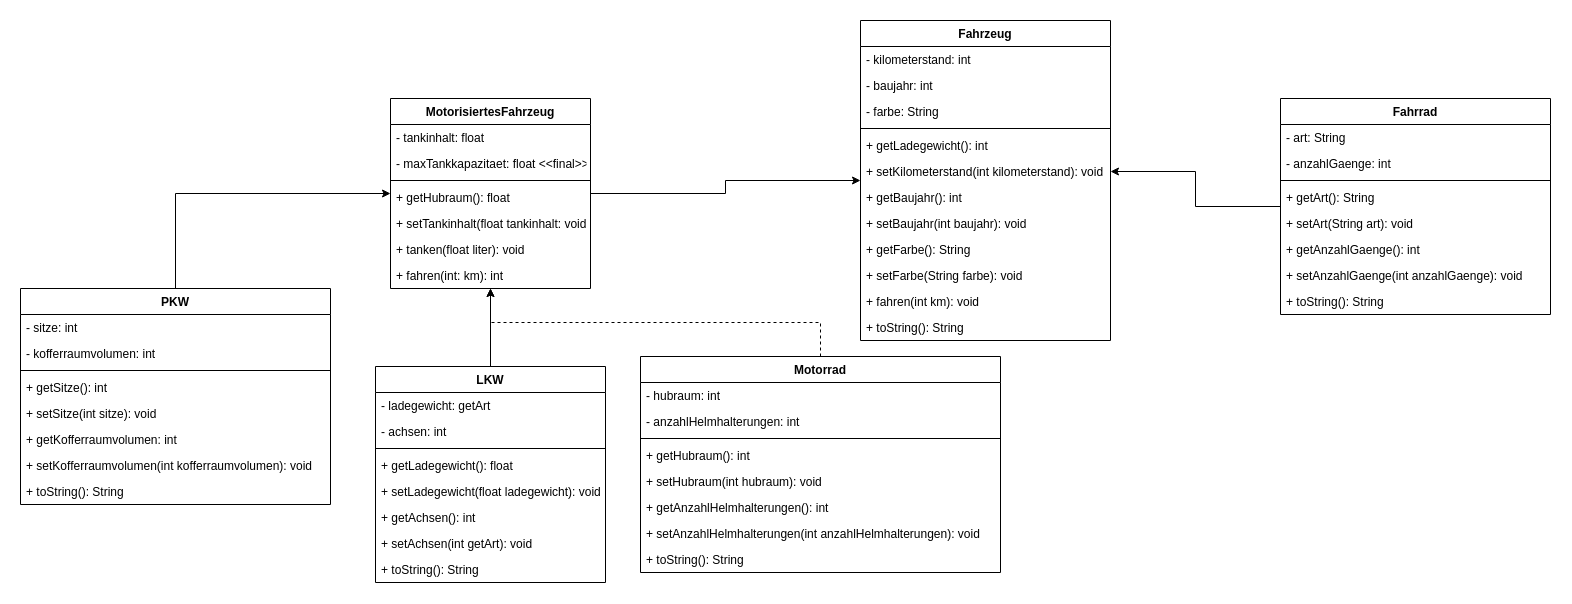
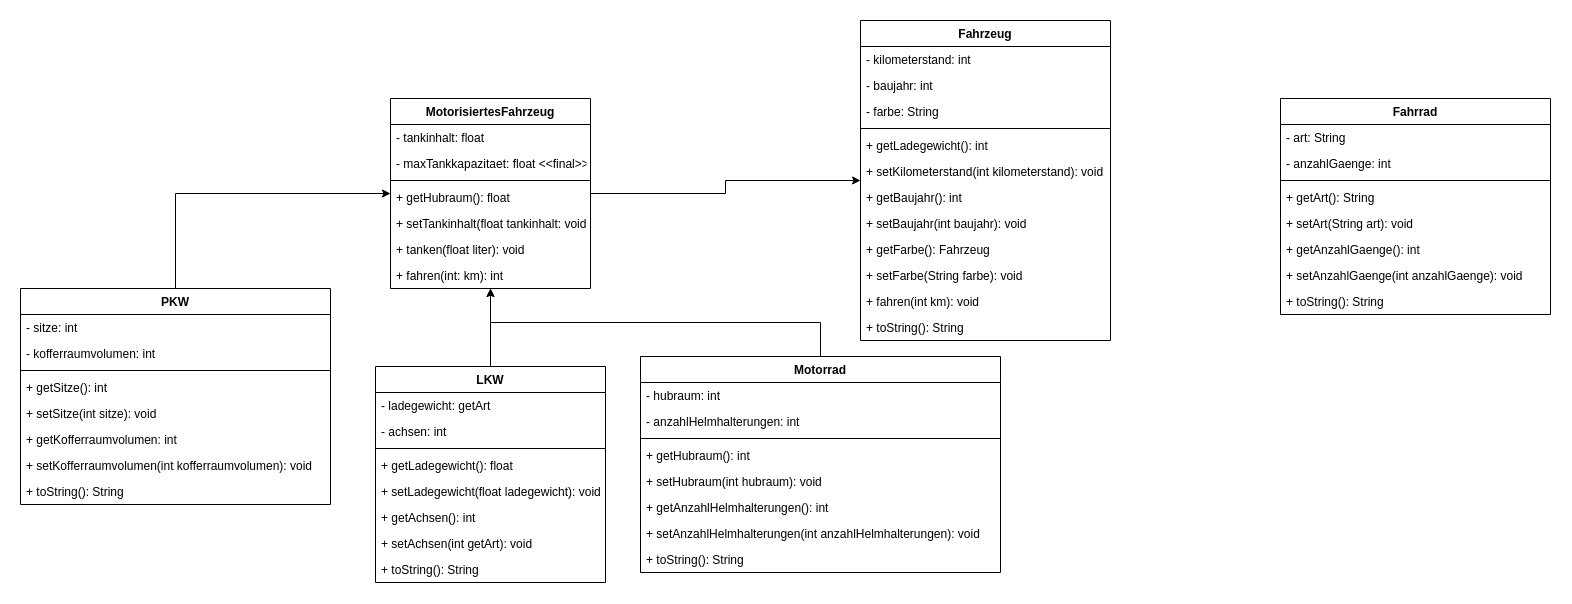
  <mxCell id="0" />
  <mxCell id="1" parent="0" />
  <mxCell id="2" value="Fahrzeug" style="swimlane;fontStyle=1;align=center;verticalAlign=top;childLayout=stackLayout;horizontal=1;startSize=26;horizontalStack=0;resizeParent=1;resizeParentMax=0;resizeLast=0;collapsible=1;marginBottom=0;" parent="1" vertex="1"><mxGeometry x="860" y="20" width="250" height="320" as="geometry" /></mxCell>
  <mxCell id="3" value="- kilometerstand: int" style="text;strokeColor=none;fillColor=none;align=left;verticalAlign=top;spacingLeft=4;spacingRight=4;overflow=hidden;rotatable=0;points=[[0,0.5],[1,0.5]];portConstraint=eastwest;" parent="2" vertex="1"><mxGeometry y="26" width="250" height="26" as="geometry" /></mxCell>
  <mxCell id="4" value="- baujahr: int" style="text;strokeColor=none;fillColor=none;align=left;verticalAlign=top;spacingLeft=4;spacingRight=4;overflow=hidden;rotatable=0;points=[[0,0.5],[1,0.5]];portConstraint=eastwest;" parent="2" vertex="1"><mxGeometry y="52" width="250" height="26" as="geometry" /></mxCell>
  <mxCell id="5" value="- farbe: String" style="text;strokeColor=none;fillColor=none;align=left;verticalAlign=top;spacingLeft=4;spacingRight=4;overflow=hidden;rotatable=0;points=[[0,0.5],[1,0.5]];portConstraint=eastwest;" parent="2" vertex="1"><mxGeometry y="78" width="250" height="26" as="geometry" /></mxCell>
  <mxCell id="6" value="" style="line;strokeWidth=1;fillColor=none;align=left;verticalAlign=middle;spacingTop=-1;spacingLeft=3;spacingRight=3;rotatable=0;labelPosition=right;points=[];portConstraint=eastwest;" parent="2" vertex="1"><mxGeometry y="104" width="250" height="8" as="geometry" /></mxCell>
  <mxCell id="7" value="+ getLadegewicht(): int" style="text;strokeColor=none;fillColor=none;align=left;verticalAlign=top;spacingLeft=4;spacingRight=4;overflow=hidden;rotatable=0;points=[[0,0.5],[1,0.5]];portConstraint=eastwest;" parent="2" vertex="1"><mxGeometry y="112" width="250" height="26" as="geometry" /></mxCell>
  <mxCell id="8" value="+ setKilometerstand(int kilometerstand): void" style="text;strokeColor=none;fillColor=none;align=left;verticalAlign=top;spacingLeft=4;spacingRight=4;overflow=hidden;rotatable=0;points=[[0,0.5],[1,0.5]];portConstraint=eastwest;" parent="2" vertex="1"><mxGeometry y="138" width="250" height="26" as="geometry" /></mxCell>
  <mxCell id="9" value="+ getBaujahr(): int" style="text;strokeColor=none;fillColor=none;align=left;verticalAlign=top;spacingLeft=4;spacingRight=4;overflow=hidden;rotatable=0;points=[[0,0.5],[1,0.5]];portConstraint=eastwest;" parent="2" vertex="1"><mxGeometry y="164" width="250" height="26" as="geometry" /></mxCell>
  <mxCell id="10" value="+ setBaujahr(int baujahr): void" style="text;strokeColor=none;fillColor=none;align=left;verticalAlign=top;spacingLeft=4;spacingRight=4;overflow=hidden;rotatable=0;points=[[0,0.5],[1,0.5]];portConstraint=eastwest;" parent="2" vertex="1"><mxGeometry y="190" width="250" height="26" as="geometry" /></mxCell>
- <mxCell id="11" value="+ getFarbe(): String" style="text;strokeColor=none;fillColor=none;align=left;verticalAlign=top;spacingLeft=4;spacingRight=4;overflow=hidden;rotatable=0;points=[[0,0.5],[1,0.5]];portConstraint=eastwest;" parent="2" vertex="1"><mxGeometry y="216" width="250" height="26" as="geometry" /></mxCell>
+ <mxCell id="11" value="+ getFarbe(): Fahrzeug" style="text;strokeColor=none;fillColor=none;align=left;verticalAlign=top;spacingLeft=4;spacingRight=4;overflow=hidden;rotatable=0;points=[[0,0.5],[1,0.5]];portConstraint=eastwest;" parent="2" vertex="1"><mxGeometry y="216" width="250" height="26" as="geometry" /></mxCell>
  <mxCell id="12" value="+ setFarbe(String farbe): void" style="text;strokeColor=none;fillColor=none;align=left;verticalAlign=top;spacingLeft=4;spacingRight=4;overflow=hidden;rotatable=0;points=[[0,0.5],[1,0.5]];portConstraint=eastwest;" parent="2" vertex="1"><mxGeometry y="242" width="250" height="26" as="geometry" /></mxCell>
  <mxCell id="13" value="+ fahren(int km): void" style="text;strokeColor=none;fillColor=none;align=left;verticalAlign=top;spacingLeft=4;spacingRight=4;overflow=hidden;rotatable=0;points=[[0,0.5],[1,0.5]];portConstraint=eastwest;" parent="2" vertex="1"><mxGeometry y="268" width="250" height="26" as="geometry" /></mxCell>
  <mxCell id="14" value="+ toString(): String" style="text;strokeColor=none;fillColor=none;align=left;verticalAlign=top;spacingLeft=4;spacingRight=4;overflow=hidden;rotatable=0;points=[[0,0.5],[1,0.5]];portConstraint=eastwest;" vertex="1" parent="2"><mxGeometry y="294" width="250" height="26" as="geometry" /></mxCell>
  <mxCell id="15" style="edgeStyle=orthogonalEdgeStyle;rounded=0;orthogonalLoop=1;jettySize=auto;html=1;exitX=0.5;exitY=0;exitDx=0;exitDy=0;" parent="1" source="16" target="56" edge="1"><mxGeometry relative="1" as="geometry" /></mxCell>
  <mxCell id="16" value="PKW" style="swimlane;fontStyle=1;align=center;verticalAlign=top;childLayout=stackLayout;horizontal=1;startSize=26;horizontalStack=0;resizeParent=1;resizeParentMax=0;resizeLast=0;collapsible=1;marginBottom=0;" parent="1" vertex="1"><mxGeometry x="20" y="288" width="310" height="216" as="geometry" /></mxCell>
  <mxCell id="17" value="- sitze: int" style="text;strokeColor=none;fillColor=none;align=left;verticalAlign=top;spacingLeft=4;spacingRight=4;overflow=hidden;rotatable=0;points=[[0,0.5],[1,0.5]];portConstraint=eastwest;" parent="16" vertex="1"><mxGeometry y="26" width="310" height="26" as="geometry" /></mxCell>
  <mxCell id="18" value="- kofferraumvolumen: int" style="text;strokeColor=none;fillColor=none;align=left;verticalAlign=top;spacingLeft=4;spacingRight=4;overflow=hidden;rotatable=0;points=[[0,0.5],[1,0.5]];portConstraint=eastwest;" parent="16" vertex="1"><mxGeometry y="52" width="310" height="26" as="geometry" /></mxCell>
  <mxCell id="19" value="" style="line;strokeWidth=1;fillColor=none;align=left;verticalAlign=middle;spacingTop=-1;spacingLeft=3;spacingRight=3;rotatable=0;labelPosition=right;points=[];portConstraint=eastwest;" parent="16" vertex="1"><mxGeometry y="78" width="310" height="8" as="geometry" /></mxCell>
  <mxCell id="20" value="+ getSitze(): int" style="text;strokeColor=none;fillColor=none;align=left;verticalAlign=top;spacingLeft=4;spacingRight=4;overflow=hidden;rotatable=0;points=[[0,0.5],[1,0.5]];portConstraint=eastwest;" parent="16" vertex="1"><mxGeometry y="86" width="310" height="26" as="geometry" /></mxCell>
  <mxCell id="21" value="+ setSitze(int sitze): void&#10;" style="text;strokeColor=none;fillColor=none;align=left;verticalAlign=top;spacingLeft=4;spacingRight=4;overflow=hidden;rotatable=0;points=[[0,0.5],[1,0.5]];portConstraint=eastwest;" parent="16" vertex="1"><mxGeometry y="112" width="310" height="26" as="geometry" /></mxCell>
  <mxCell id="22" value="+ getKofferraumvolumen: int" style="text;strokeColor=none;fillColor=none;align=left;verticalAlign=top;spacingLeft=4;spacingRight=4;overflow=hidden;rotatable=0;points=[[0,0.5],[1,0.5]];portConstraint=eastwest;" parent="16" vertex="1"><mxGeometry y="138" width="310" height="26" as="geometry" /></mxCell>
  <mxCell id="23" value="+ setKofferraumvolumen(int kofferraumvolumen): void" style="text;strokeColor=none;fillColor=none;align=left;verticalAlign=top;spacingLeft=4;spacingRight=4;overflow=hidden;rotatable=0;points=[[0,0.5],[1,0.5]];portConstraint=eastwest;" parent="16" vertex="1"><mxGeometry y="164" width="310" height="26" as="geometry" /></mxCell>
  <mxCell id="24" value="+ toString(): String" style="text;strokeColor=none;fillColor=none;align=left;verticalAlign=top;spacingLeft=4;spacingRight=4;overflow=hidden;rotatable=0;points=[[0,0.5],[1,0.5]];portConstraint=eastwest;" vertex="1" parent="16"><mxGeometry y="190" width="310" height="26" as="geometry" /></mxCell>
  <mxCell id="25" style="edgeStyle=orthogonalEdgeStyle;rounded=0;orthogonalLoop=1;jettySize=auto;html=1;" parent="1" source="26" target="56" edge="1"><mxGeometry relative="1" as="geometry" /></mxCell>
  <mxCell id="26" value="LKW" style="swimlane;fontStyle=1;align=center;verticalAlign=top;childLayout=stackLayout;horizontal=1;startSize=26;horizontalStack=0;resizeParent=1;resizeParentMax=0;resizeLast=0;collapsible=1;marginBottom=0;" parent="1" vertex="1"><mxGeometry x="375" y="366" width="230" height="216" as="geometry" /></mxCell>
  <mxCell id="27" value="- ladegewicht: getArt" style="text;strokeColor=none;fillColor=none;align=left;verticalAlign=top;spacingLeft=4;spacingRight=4;overflow=hidden;rotatable=0;points=[[0,0.5],[1,0.5]];portConstraint=eastwest;" parent="26" vertex="1"><mxGeometry y="26" width="230" height="26" as="geometry" /></mxCell>
  <mxCell id="28" value="- achsen: int" style="text;strokeColor=none;fillColor=none;align=left;verticalAlign=top;spacingLeft=4;spacingRight=4;overflow=hidden;rotatable=0;points=[[0,0.5],[1,0.5]];portConstraint=eastwest;" parent="26" vertex="1"><mxGeometry y="52" width="230" height="26" as="geometry" /></mxCell>
  <mxCell id="29" value="" style="line;strokeWidth=1;fillColor=none;align=left;verticalAlign=middle;spacingTop=-1;spacingLeft=3;spacingRight=3;rotatable=0;labelPosition=right;points=[];portConstraint=eastwest;" parent="26" vertex="1"><mxGeometry y="78" width="230" height="8" as="geometry" /></mxCell>
  <mxCell id="30" value="+ getLadegewicht(): float" style="text;strokeColor=none;fillColor=none;align=left;verticalAlign=top;spacingLeft=4;spacingRight=4;overflow=hidden;rotatable=0;points=[[0,0.5],[1,0.5]];portConstraint=eastwest;" parent="26" vertex="1"><mxGeometry y="86" width="230" height="26" as="geometry" /></mxCell>
  <mxCell id="31" value="+ setLadegewicht(float ladegewicht): void" style="text;strokeColor=none;fillColor=none;align=left;verticalAlign=top;spacingLeft=4;spacingRight=4;overflow=hidden;rotatable=0;points=[[0,0.5],[1,0.5]];portConstraint=eastwest;" parent="26" vertex="1"><mxGeometry y="112" width="230" height="26" as="geometry" /></mxCell>
  <mxCell id="32" value="+ getAchsen(): int" style="text;strokeColor=none;fillColor=none;align=left;verticalAlign=top;spacingLeft=4;spacingRight=4;overflow=hidden;rotatable=0;points=[[0,0.5],[1,0.5]];portConstraint=eastwest;" parent="26" vertex="1"><mxGeometry y="138" width="230" height="26" as="geometry" /></mxCell>
  <mxCell id="33" value="+ setAchsen(int getArt): void" style="text;strokeColor=none;fillColor=none;align=left;verticalAlign=top;spacingLeft=4;spacingRight=4;overflow=hidden;rotatable=0;points=[[0,0.5],[1,0.5]];portConstraint=eastwest;" parent="26" vertex="1"><mxGeometry y="164" width="230" height="26" as="geometry" /></mxCell>
  <mxCell id="34" value="+ toString(): String" style="text;strokeColor=none;fillColor=none;align=left;verticalAlign=top;spacingLeft=4;spacingRight=4;overflow=hidden;rotatable=0;points=[[0,0.5],[1,0.5]];portConstraint=eastwest;" vertex="1" parent="26"><mxGeometry y="190" width="230" height="26" as="geometry" /></mxCell>
- <mxCell id="35" style="edgeStyle=orthogonalEdgeStyle;rounded=0;orthogonalLoop=1;jettySize=auto;html=1;exitX=0.5;exitY=0;exitDx=0;exitDy=0;dashed=1;" parent="1" source="36" target="56" edge="1"><mxGeometry relative="1" as="geometry" /></mxCell>
+ <mxCell id="35" style="edgeStyle=orthogonalEdgeStyle;rounded=0;orthogonalLoop=1;jettySize=auto;html=1;exitX=0.5;exitY=0;exitDx=0;exitDy=0;" parent="1" source="36" target="56" edge="1"><mxGeometry relative="1" as="geometry" /></mxCell>
  <mxCell id="36" value="Motorrad" style="swimlane;fontStyle=1;align=center;verticalAlign=top;childLayout=stackLayout;horizontal=1;startSize=26;horizontalStack=0;resizeParent=1;resizeParentMax=0;resizeLast=0;collapsible=1;marginBottom=0;" parent="1" vertex="1"><mxGeometry x="640" y="356" width="360" height="216" as="geometry" /></mxCell>
  <mxCell id="37" value="- hubraum: int" style="text;strokeColor=none;fillColor=none;align=left;verticalAlign=top;spacingLeft=4;spacingRight=4;overflow=hidden;rotatable=0;points=[[0,0.5],[1,0.5]];portConstraint=eastwest;" parent="36" vertex="1"><mxGeometry y="26" width="360" height="26" as="geometry" /></mxCell>
  <mxCell id="38" value="- anzahlHelmhalterungen: int" style="text;strokeColor=none;fillColor=none;align=left;verticalAlign=top;spacingLeft=4;spacingRight=4;overflow=hidden;rotatable=0;points=[[0,0.5],[1,0.5]];portConstraint=eastwest;" parent="36" vertex="1"><mxGeometry y="52" width="360" height="26" as="geometry" /></mxCell>
  <mxCell id="39" value="" style="line;strokeWidth=1;fillColor=none;align=left;verticalAlign=middle;spacingTop=-1;spacingLeft=3;spacingRight=3;rotatable=0;labelPosition=right;points=[];portConstraint=eastwest;" parent="36" vertex="1"><mxGeometry y="78" width="360" height="8" as="geometry" /></mxCell>
  <mxCell id="40" value="+ getHubraum(): int" style="text;strokeColor=none;fillColor=none;align=left;verticalAlign=top;spacingLeft=4;spacingRight=4;overflow=hidden;rotatable=0;points=[[0,0.5],[1,0.5]];portConstraint=eastwest;" parent="36" vertex="1"><mxGeometry y="86" width="360" height="26" as="geometry" /></mxCell>
  <mxCell id="41" value="+ setHubraum(int hubraum): void" style="text;strokeColor=none;fillColor=none;align=left;verticalAlign=top;spacingLeft=4;spacingRight=4;overflow=hidden;rotatable=0;points=[[0,0.5],[1,0.5]];portConstraint=eastwest;" parent="36" vertex="1"><mxGeometry y="112" width="360" height="26" as="geometry" /></mxCell>
  <mxCell id="42" value="+ getAnzahlHelmhalterungen(): int" style="text;strokeColor=none;fillColor=none;align=left;verticalAlign=top;spacingLeft=4;spacingRight=4;overflow=hidden;rotatable=0;points=[[0,0.5],[1,0.5]];portConstraint=eastwest;" parent="36" vertex="1"><mxGeometry y="138" width="360" height="26" as="geometry" /></mxCell>
  <mxCell id="43" value="+ setAnzahlHelmhalterungen(int anzahlHelmhalterungen): void" style="text;strokeColor=none;fillColor=none;align=left;verticalAlign=top;spacingLeft=4;spacingRight=4;overflow=hidden;rotatable=0;points=[[0,0.5],[1,0.5]];portConstraint=eastwest;" parent="36" vertex="1"><mxGeometry y="164" width="360" height="26" as="geometry" /></mxCell>
  <mxCell id="44" value="+ toString(): String" style="text;strokeColor=none;fillColor=none;align=left;verticalAlign=top;spacingLeft=4;spacingRight=4;overflow=hidden;rotatable=0;points=[[0,0.5],[1,0.5]];portConstraint=eastwest;" vertex="1" parent="36"><mxGeometry y="190" width="360" height="26" as="geometry" /></mxCell>
- <mxCell id="45" style="edgeStyle=orthogonalEdgeStyle;rounded=0;orthogonalLoop=1;jettySize=auto;html=1;entryX=1;entryY=0.5;entryDx=0;entryDy=0;" parent="1" source="46" target="8" edge="1"><mxGeometry relative="1" as="geometry" /></mxCell>
  <mxCell id="46" value="Fahrrad" style="swimlane;fontStyle=1;align=center;verticalAlign=top;childLayout=stackLayout;horizontal=1;startSize=26;horizontalStack=0;resizeParent=1;resizeParentMax=0;resizeLast=0;collapsible=1;marginBottom=0;" parent="1" vertex="1"><mxGeometry x="1280" y="98" width="270" height="216" as="geometry" /></mxCell>
  <mxCell id="47" value="- art: String" style="text;strokeColor=none;fillColor=none;align=left;verticalAlign=top;spacingLeft=4;spacingRight=4;overflow=hidden;rotatable=0;points=[[0,0.5],[1,0.5]];portConstraint=eastwest;" parent="46" vertex="1"><mxGeometry y="26" width="270" height="26" as="geometry" /></mxCell>
  <mxCell id="48" value="- anzahlGaenge: int" style="text;strokeColor=none;fillColor=none;align=left;verticalAlign=top;spacingLeft=4;spacingRight=4;overflow=hidden;rotatable=0;points=[[0,0.5],[1,0.5]];portConstraint=eastwest;" parent="46" vertex="1"><mxGeometry y="52" width="270" height="26" as="geometry" /></mxCell>
  <mxCell id="49" value="" style="line;strokeWidth=1;fillColor=none;align=left;verticalAlign=middle;spacingTop=-1;spacingLeft=3;spacingRight=3;rotatable=0;labelPosition=right;points=[];portConstraint=eastwest;" parent="46" vertex="1"><mxGeometry y="78" width="270" height="8" as="geometry" /></mxCell>
  <mxCell id="50" value="+ getArt(): String" style="text;strokeColor=none;fillColor=none;align=left;verticalAlign=top;spacingLeft=4;spacingRight=4;overflow=hidden;rotatable=0;points=[[0,0.5],[1,0.5]];portConstraint=eastwest;" parent="46" vertex="1"><mxGeometry y="86" width="270" height="26" as="geometry" /></mxCell>
  <mxCell id="51" value="+ setArt(String art): void" style="text;strokeColor=none;fillColor=none;align=left;verticalAlign=top;spacingLeft=4;spacingRight=4;overflow=hidden;rotatable=0;points=[[0,0.5],[1,0.5]];portConstraint=eastwest;" parent="46" vertex="1"><mxGeometry y="112" width="270" height="26" as="geometry" /></mxCell>
  <mxCell id="52" value="+ getAnzahlGaenge(): int" style="text;strokeColor=none;fillColor=none;align=left;verticalAlign=top;spacingLeft=4;spacingRight=4;overflow=hidden;rotatable=0;points=[[0,0.5],[1,0.5]];portConstraint=eastwest;" parent="46" vertex="1"><mxGeometry y="138" width="270" height="26" as="geometry" /></mxCell>
  <mxCell id="53" value="+ setAnzahlGaenge(int anzahlGaenge): void" style="text;strokeColor=none;fillColor=none;align=left;verticalAlign=top;spacingLeft=4;spacingRight=4;overflow=hidden;rotatable=0;points=[[0,0.5],[1,0.5]];portConstraint=eastwest;" parent="46" vertex="1"><mxGeometry y="164" width="270" height="26" as="geometry" /></mxCell>
  <mxCell id="54" value="+ toString(): String" style="text;strokeColor=none;fillColor=none;align=left;verticalAlign=top;spacingLeft=4;spacingRight=4;overflow=hidden;rotatable=0;points=[[0,0.5],[1,0.5]];portConstraint=eastwest;" vertex="1" parent="46"><mxGeometry y="190" width="270" height="26" as="geometry" /></mxCell>
  <mxCell id="55" style="edgeStyle=orthogonalEdgeStyle;rounded=0;orthogonalLoop=1;jettySize=auto;html=1;" parent="1" source="56" target="2" edge="1"><mxGeometry relative="1" as="geometry" /></mxCell>
  <mxCell id="56" value="MotorisiertesFahrzeug" style="swimlane;fontStyle=1;align=center;verticalAlign=top;childLayout=stackLayout;horizontal=1;startSize=26;horizontalStack=0;resizeParent=1;resizeParentMax=0;resizeLast=0;collapsible=1;marginBottom=0;" parent="1" vertex="1"><mxGeometry x="390" y="98" width="200" height="190" as="geometry" /></mxCell>
  <mxCell id="57" value="- tankinhalt: float" style="text;strokeColor=none;fillColor=none;align=left;verticalAlign=top;spacingLeft=4;spacingRight=4;overflow=hidden;rotatable=0;points=[[0,0.5],[1,0.5]];portConstraint=eastwest;" parent="56" vertex="1"><mxGeometry y="26" width="200" height="26" as="geometry" /></mxCell>
  <mxCell id="58" value="- maxTankkapazitaet: float &lt;&lt;final&gt;&gt;" style="text;strokeColor=none;fillColor=none;align=left;verticalAlign=top;spacingLeft=4;spacingRight=4;overflow=hidden;rotatable=0;points=[[0,0.5],[1,0.5]];portConstraint=eastwest;" vertex="1" parent="56"><mxGeometry y="52" width="200" height="26" as="geometry" /></mxCell>
  <mxCell id="59" value="" style="line;strokeWidth=1;fillColor=none;align=left;verticalAlign=middle;spacingTop=-1;spacingLeft=3;spacingRight=3;rotatable=0;labelPosition=right;points=[];portConstraint=eastwest;" parent="56" vertex="1"><mxGeometry y="78" width="200" height="8" as="geometry" /></mxCell>
  <mxCell id="60" value="+ getHubraum(): float" style="text;strokeColor=none;fillColor=none;align=left;verticalAlign=top;spacingLeft=4;spacingRight=4;overflow=hidden;rotatable=0;points=[[0,0.5],[1,0.5]];portConstraint=eastwest;" parent="56" vertex="1"><mxGeometry y="86" width="200" height="26" as="geometry" /></mxCell>
  <mxCell id="61" value="+ setTankinhalt(float tankinhalt: void" style="text;strokeColor=none;fillColor=none;align=left;verticalAlign=top;spacingLeft=4;spacingRight=4;overflow=hidden;rotatable=0;points=[[0,0.5],[1,0.5]];portConstraint=eastwest;" parent="56" vertex="1"><mxGeometry y="112" width="200" height="26" as="geometry" /></mxCell>
  <mxCell id="62" value="+ tanken(float liter): void" style="text;strokeColor=none;fillColor=none;align=left;verticalAlign=top;spacingLeft=4;spacingRight=4;overflow=hidden;rotatable=0;points=[[0,0.5],[1,0.5]];portConstraint=eastwest;" parent="56" vertex="1"><mxGeometry y="138" width="200" height="26" as="geometry" /></mxCell>
  <mxCell id="63" value="+ fahren(int: km): int" style="text;strokeColor=none;fillColor=none;align=left;verticalAlign=top;spacingLeft=4;spacingRight=4;overflow=hidden;rotatable=0;points=[[0,0.5],[1,0.5]];portConstraint=eastwest;" vertex="1" parent="56"><mxGeometry y="164" width="200" height="26" as="geometry" /></mxCell>
